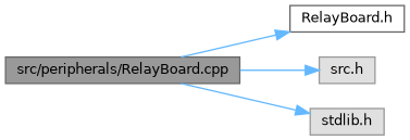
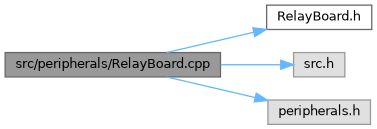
  digraph {
    rankdir=LR
    node [color=grey60 fillcolor="#E0E0E0" fontname=Helvetica fontsize=10 shape=box style=filled]
    edge [color=steelblue1 fontname=Helvetica fontsize=10 labelfontname=Helvetica labelfontsize=10 style=solid]
    n1 [color=gray40 fillcolor=grey60 fontcolor=black height=0.2 label="src/peripherals/RelayBoard.cpp" width=0.4]
    n2 [color=grey40 fillcolor=white height=0.2 label="RelayBoard.h" width=0.4]
    n3 [height=0.2 label="src.h" width=0.4]
-   n4 [height=0.2 label="stdlib.h" width=0.4]
+   n4 [height=0.2 label="peripherals.h" width=0.4]
    n1 -> n2
    n1 -> n3
    n1 -> n4
  }
